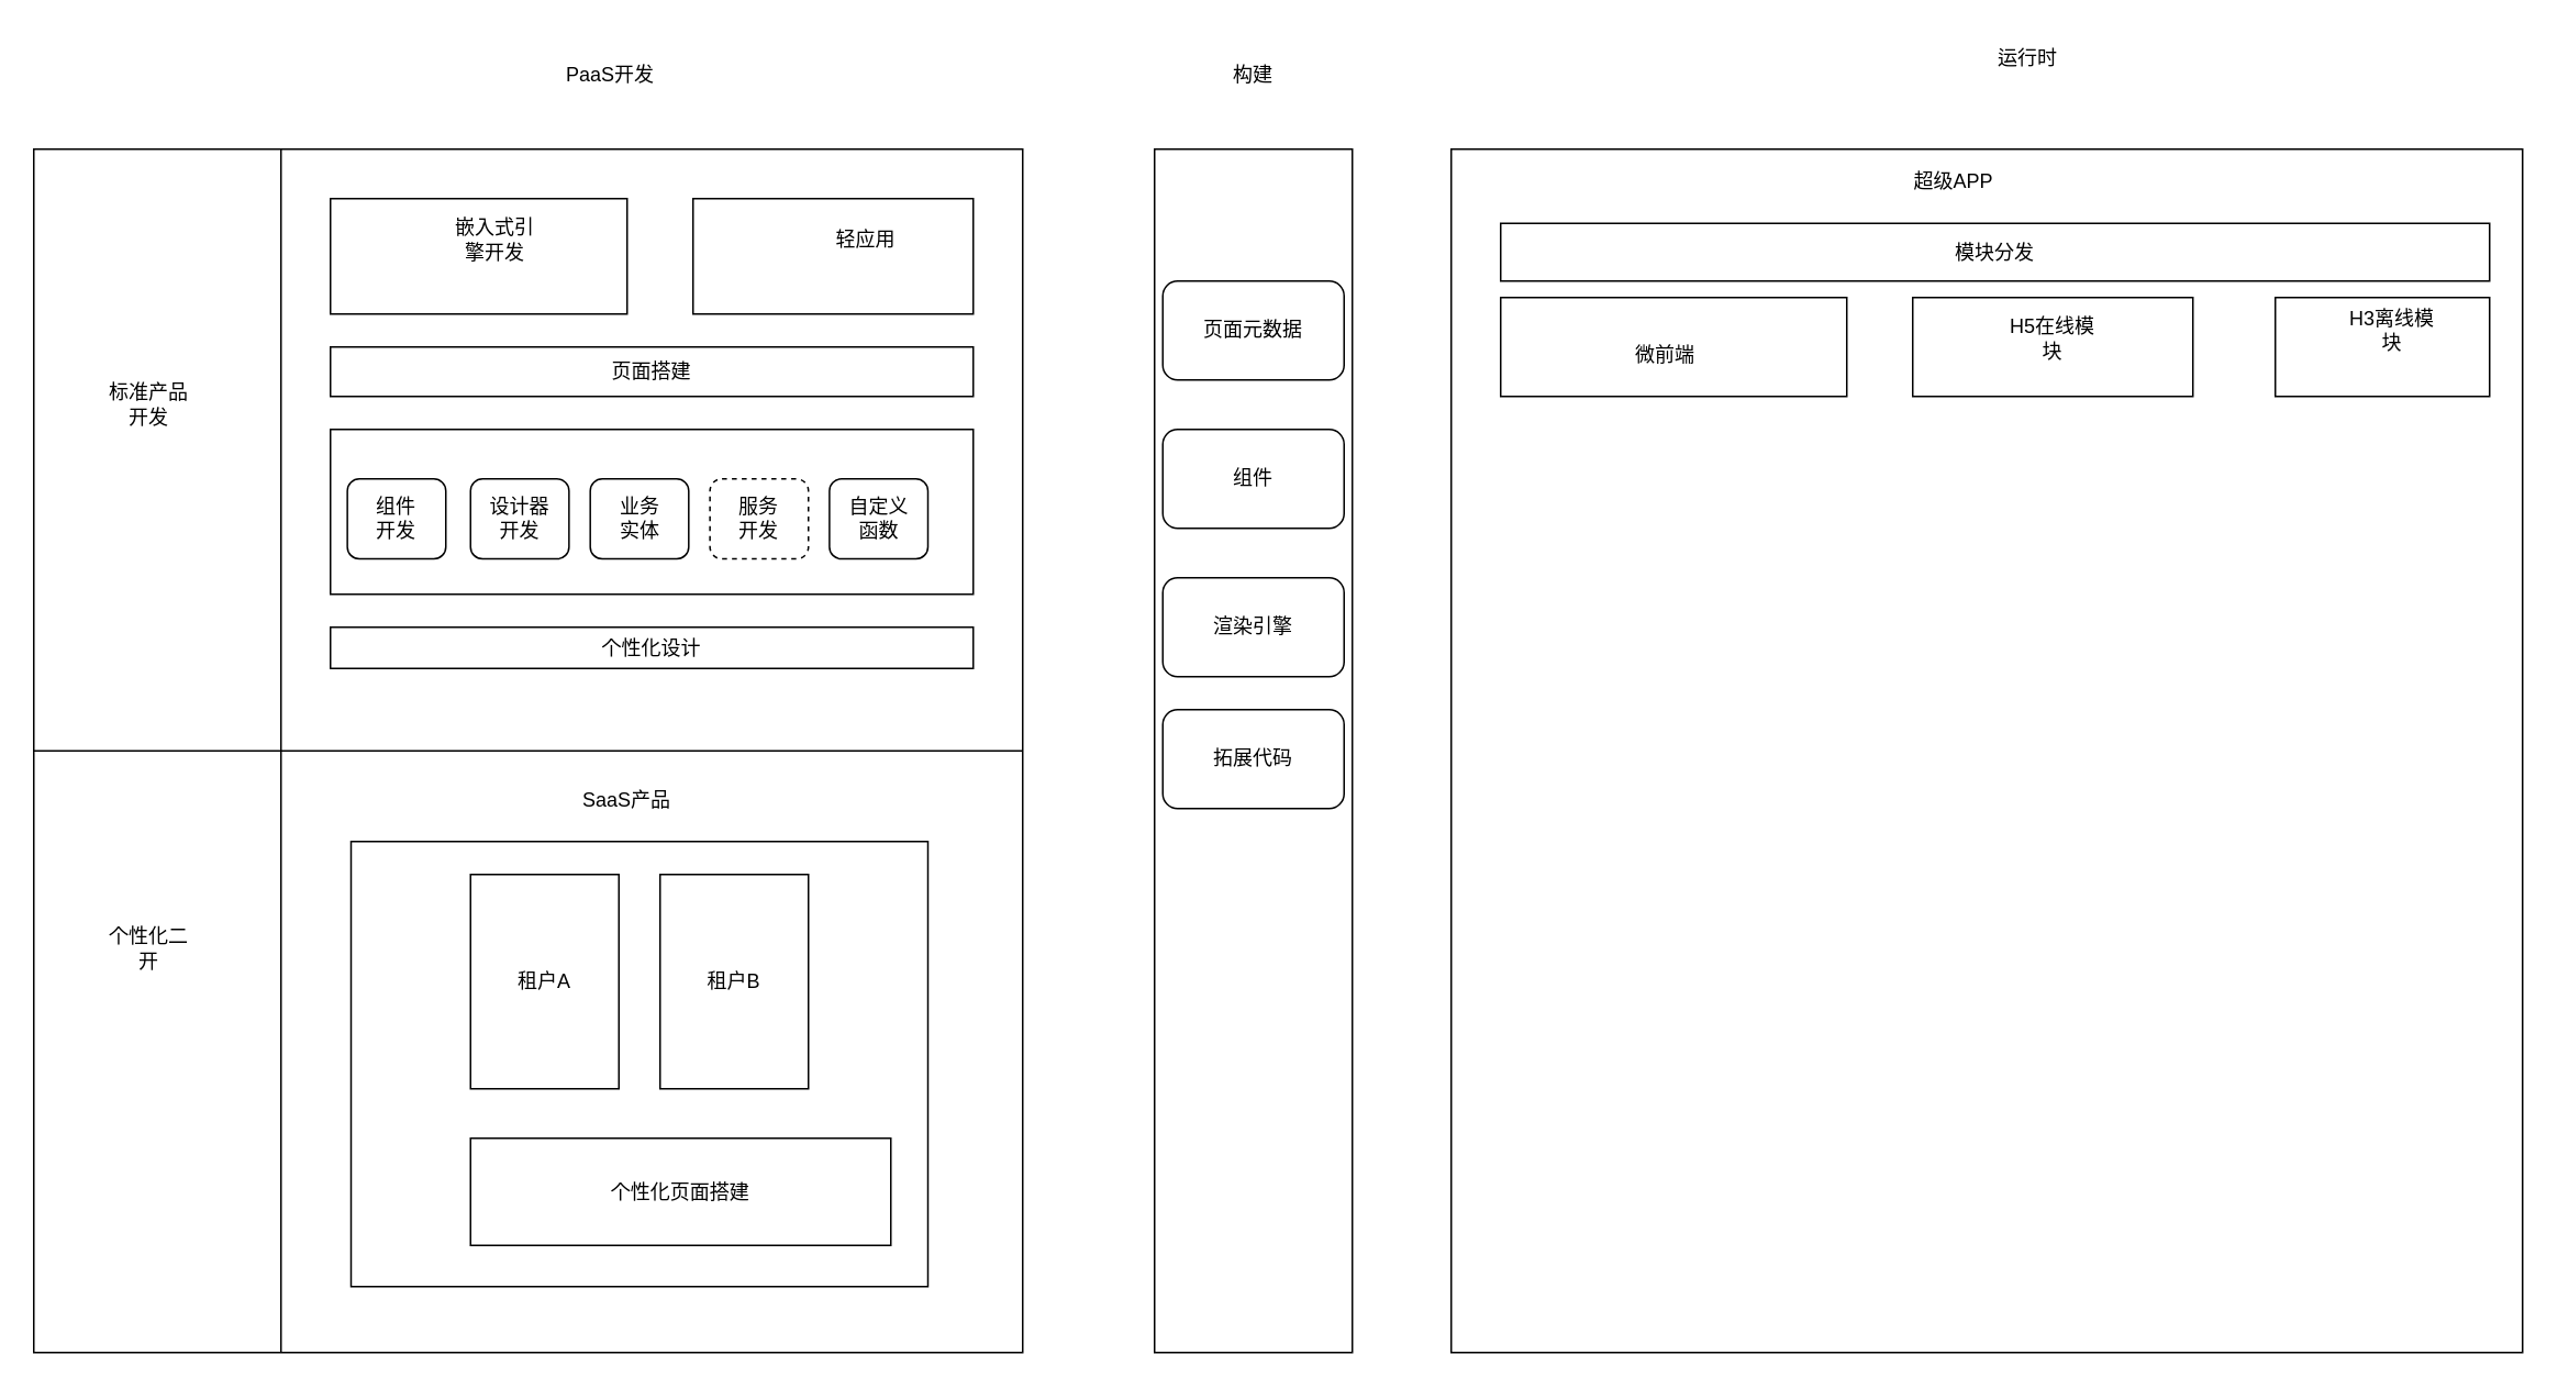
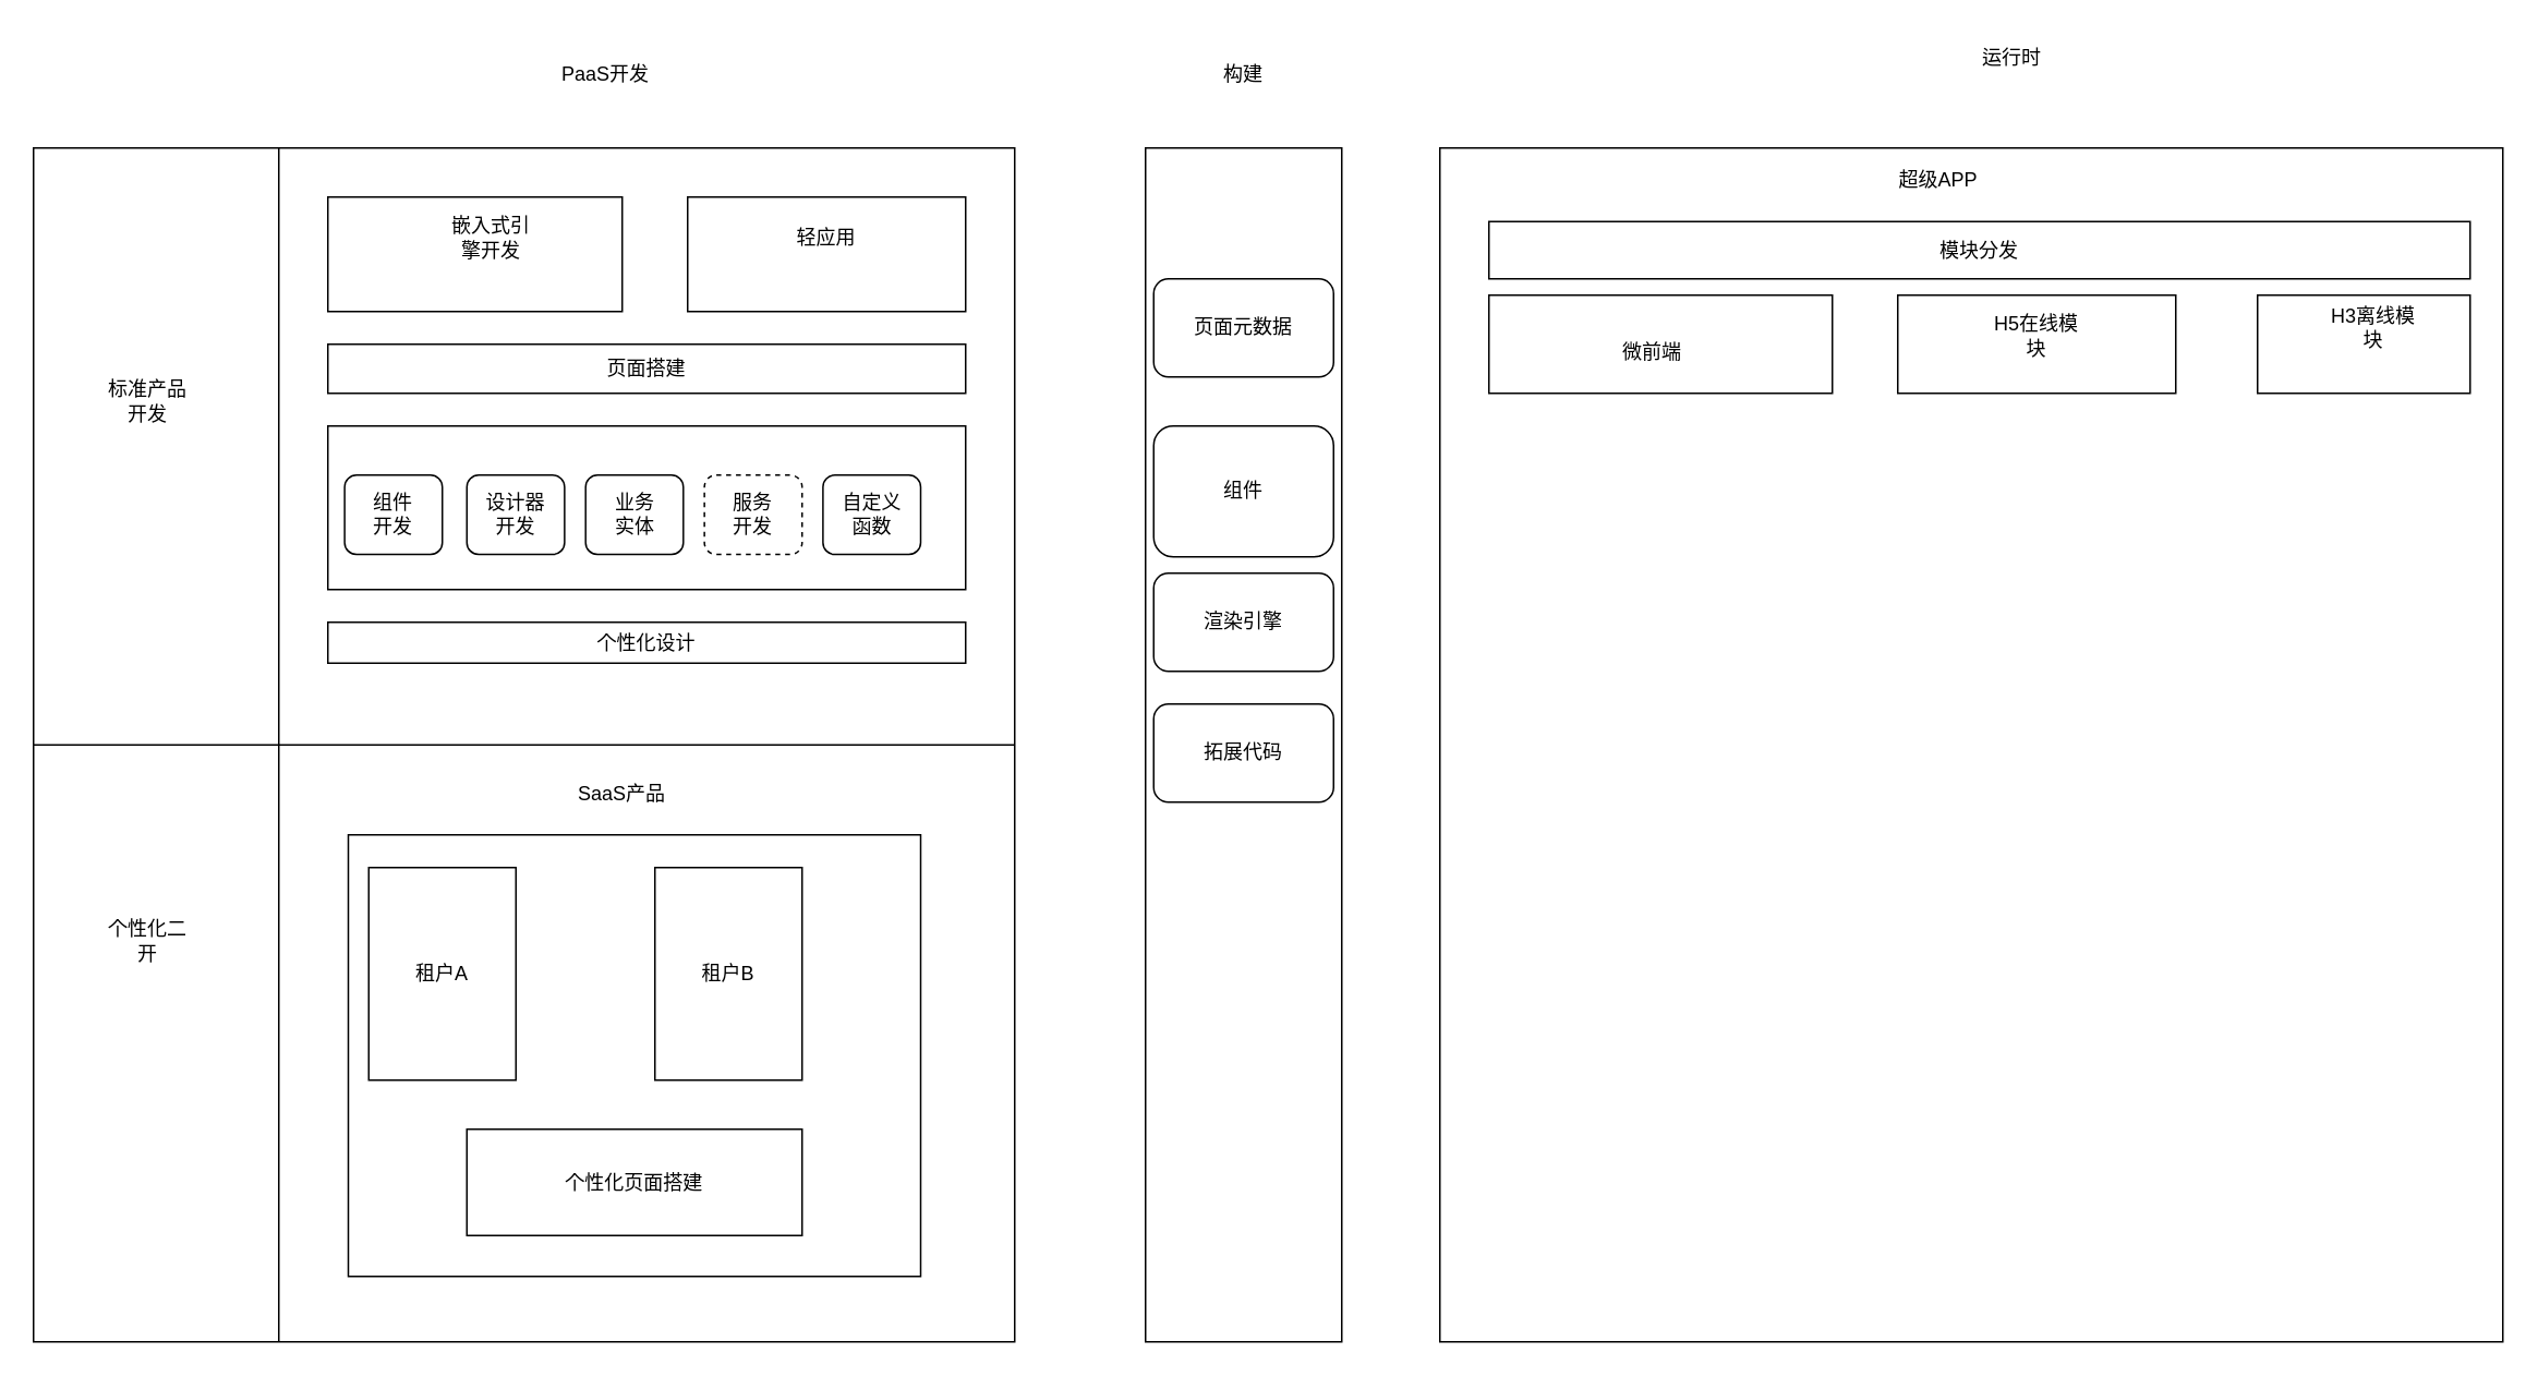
  <mxCell id="0" />
  <mxCell id="1" parent="0" />
  <mxCell id="2" value="" style="rounded=0;whiteSpace=wrap;html=1;fillColor=none;" vertex="1" parent="1"><mxGeometry x="20" y="90" width="600" height="730" as="geometry" /></mxCell>
  <mxCell id="3" value="" style="endArrow=none;html=1;rounded=0;entryX=0;entryY=0.5;entryDx=0;entryDy=0;exitX=1;exitY=0.5;exitDx=0;exitDy=0;" edge="1" parent="1" source="2" target="2"><mxGeometry width="50" height="50" relative="1" as="geometry"><mxPoint x="30" y="520" as="sourcePoint" /><mxPoint x="80" y="470" as="targetPoint" /></mxGeometry></mxCell>
  <mxCell id="4" value="" style="endArrow=none;html=1;rounded=0;entryX=0.25;entryY=0;entryDx=0;entryDy=0;exitX=0.25;exitY=1;exitDx=0;exitDy=0;" edge="1" parent="1" source="2" target="2"><mxGeometry width="50" height="50" relative="1" as="geometry"><mxPoint x="50" y="220" as="sourcePoint" /><mxPoint x="100" y="170" as="targetPoint" /></mxGeometry></mxCell>
  <mxCell id="5" value="标准产品开发" style="text;html=1;strokeColor=none;fillColor=none;align=center;verticalAlign=middle;whiteSpace=wrap;rounded=0;" vertex="1" parent="1"><mxGeometry x="60" y="230" width="60" height="30" as="geometry" /></mxCell>
  <mxCell id="6" value="个性化二开" style="text;html=1;strokeColor=none;fillColor=none;align=center;verticalAlign=middle;whiteSpace=wrap;rounded=0;" vertex="1" parent="1"><mxGeometry x="60" y="560" width="60" height="30" as="geometry" /></mxCell>
  <mxCell id="7" value="PaaS开发" style="text;html=1;strokeColor=none;fillColor=none;align=center;verticalAlign=middle;whiteSpace=wrap;rounded=0;" vertex="1" parent="1"><mxGeometry x="340" y="30" width="60" height="30" as="geometry" /></mxCell>
  <mxCell id="8" value="" style="rounded=0;whiteSpace=wrap;html=1;fillColor=none;" vertex="1" parent="1"><mxGeometry x="200" y="120" width="180" height="70" as="geometry" /></mxCell>
  <mxCell id="9" value="" style="rounded=0;whiteSpace=wrap;html=1;fillColor=none;" vertex="1" parent="1"><mxGeometry x="700" y="90" width="120" height="730" as="geometry" /></mxCell>
  <mxCell id="10" value="构建" style="text;html=1;strokeColor=none;fillColor=none;align=center;verticalAlign=middle;whiteSpace=wrap;rounded=0;" vertex="1" parent="1"><mxGeometry x="730" y="30" width="60" height="30" as="geometry" /></mxCell>
  <mxCell id="11" value="" style="rounded=0;whiteSpace=wrap;html=1;fillColor=none;" vertex="1" parent="1"><mxGeometry x="880" y="90" width="650" height="730" as="geometry" /></mxCell>
  <mxCell id="12" value="运行时" style="text;html=1;strokeColor=none;fillColor=none;align=center;verticalAlign=middle;whiteSpace=wrap;rounded=0;" vertex="1" parent="1"><mxGeometry x="1200" y="20" width="60" height="30" as="geometry" /></mxCell>
  <mxCell id="13" value="嵌入式引擎开发" style="text;html=1;strokeColor=none;fillColor=none;align=center;verticalAlign=middle;whiteSpace=wrap;rounded=0;" vertex="1" parent="1"><mxGeometry x="270" y="130" width="60" height="30" as="geometry" /></mxCell>
  <mxCell id="14" value="" style="rounded=0;whiteSpace=wrap;html=1;fillColor=none;" vertex="1" parent="1"><mxGeometry x="420" y="120" width="170" height="70" as="geometry" /></mxCell>
- <mxCell id="15" value="轻应用" style="text;html=1;strokeColor=none;fillColor=none;align=center;verticalAlign=middle;whiteSpace=wrap;rounded=0;" vertex="1" parent="1"><mxGeometry x="495" y="130" width="60" height="30" as="geometry" /></mxCell>
+ <mxCell id="15" value="轻应用" style="text;html=1;strokeColor=none;fillColor=none;align=center;verticalAlign=middle;whiteSpace=wrap;rounded=0;" vertex="1" parent="1"><mxGeometry x="475" y="130" width="60" height="30" as="geometry" /></mxCell>
  <mxCell id="16" value="" style="rounded=0;whiteSpace=wrap;html=1;fillColor=none;" vertex="1" parent="1"><mxGeometry x="212.5" y="510" width="350" height="270" as="geometry" /></mxCell>
  <mxCell id="17" value="SaaS产品" style="text;html=1;strokeColor=none;fillColor=none;align=center;verticalAlign=middle;whiteSpace=wrap;rounded=0;" vertex="1" parent="1"><mxGeometry x="350" y="470" width="60" height="30" as="geometry" /></mxCell>
  <mxCell id="18" value="页面搭建" style="rounded=0;whiteSpace=wrap;html=1;fillColor=none;" vertex="1" parent="1"><mxGeometry x="200" y="210" width="390" height="30" as="geometry" /></mxCell>
- <mxCell id="19" value="租户A" style="rounded=0;whiteSpace=wrap;html=1;fillColor=none;" vertex="1" parent="1"><mxGeometry x="285" y="530" width="90" height="130" as="geometry" /></mxCell>
+ <mxCell id="19" value="租户A" style="rounded=0;whiteSpace=wrap;html=1;fillColor=none;" vertex="1" parent="1"><mxGeometry x="225" y="530" width="90" height="130" as="geometry" /></mxCell>
  <mxCell id="20" value="租户B" style="rounded=0;whiteSpace=wrap;html=1;fillColor=none;" vertex="1" parent="1"><mxGeometry x="400" y="530" width="90" height="130" as="geometry" /></mxCell>
- <mxCell id="21" value="个性化页面搭建" style="rounded=0;whiteSpace=wrap;html=1;fillColor=none;" vertex="1" parent="1"><mxGeometry x="285" y="690" width="255" height="65" as="geometry" /></mxCell>
+ <mxCell id="21" value="个性化页面搭建" style="rounded=0;whiteSpace=wrap;html=1;fillColor=none;" vertex="1" parent="1"><mxGeometry x="285" y="690" width="205" height="65" as="geometry" /></mxCell>
  <mxCell id="22" value="个性化设计" style="rounded=0;whiteSpace=wrap;html=1;fillColor=none;" vertex="1" parent="1"><mxGeometry x="200" y="380" width="390" height="25" as="geometry" /></mxCell>
  <mxCell id="23" value="页面元数据" style="rounded=1;whiteSpace=wrap;html=1;fillColor=none;" vertex="1" parent="1"><mxGeometry x="705" y="170" width="110" height="60" as="geometry" /></mxCell>
- <mxCell id="24" value="组件" style="rounded=1;whiteSpace=wrap;html=1;fillColor=none;" vertex="1" parent="1"><mxGeometry x="705" y="260" width="110" height="60" as="geometry" /></mxCell>
+ <mxCell id="24" value="组件" style="rounded=1;whiteSpace=wrap;html=1;fillColor=none;" vertex="1" parent="1"><mxGeometry x="705" y="260" width="110" height="80" as="geometry" /></mxCell>
  <mxCell id="25" value="渲染引擎" style="rounded=1;whiteSpace=wrap;html=1;fillColor=none;" vertex="1" parent="1"><mxGeometry x="705" y="350" width="110" height="60" as="geometry" /></mxCell>
  <mxCell id="26" value="" style="rounded=0;whiteSpace=wrap;html=1;fillColor=none;" vertex="1" parent="1"><mxGeometry x="200" y="260" width="390" height="100" as="geometry" /></mxCell>
  <mxCell id="27" value="组件&lt;br&gt;开发" style="rounded=1;whiteSpace=wrap;html=1;fillColor=none;" vertex="1" parent="1"><mxGeometry x="210.26" y="290" width="59.74" height="48.57" as="geometry" /></mxCell>
  <mxCell id="28" value="设计器&lt;br&gt;开发" style="rounded=1;whiteSpace=wrap;html=1;fillColor=none;" vertex="1" parent="1"><mxGeometry x="285" y="290" width="59.74" height="48.57" as="geometry" /></mxCell>
  <mxCell id="29" value="服务&lt;br&gt;开发" style="rounded=1;whiteSpace=wrap;html=1;fillColor=none;dashed=1;" vertex="1" parent="1"><mxGeometry x="430.26" y="290" width="59.74" height="48.57" as="geometry" /></mxCell>
  <mxCell id="30" value="业务&lt;br&gt;实体" style="rounded=1;whiteSpace=wrap;html=1;fillColor=none;" vertex="1" parent="1"><mxGeometry x="357.63" y="290" width="59.74" height="48.57" as="geometry" /></mxCell>
  <mxCell id="31" value="自定义&lt;br&gt;函数" style="rounded=1;whiteSpace=wrap;html=1;fillColor=none;" vertex="1" parent="1"><mxGeometry x="502.76" y="290" width="59.74" height="48.57" as="geometry" /></mxCell>
  <mxCell id="32" value="拓展代码" style="rounded=1;whiteSpace=wrap;html=1;fillColor=none;" vertex="1" parent="1"><mxGeometry x="705" y="430" width="110" height="60" as="geometry" /></mxCell>
  <mxCell id="33" value="" style="rounded=0;whiteSpace=wrap;html=1;fillColor=none;" vertex="1" parent="1"><mxGeometry x="910" y="180" width="210" height="60" as="geometry" /></mxCell>
  <mxCell id="34" value="微前端" style="text;html=1;strokeColor=none;fillColor=none;align=center;verticalAlign=middle;whiteSpace=wrap;rounded=0;" vertex="1" parent="1"><mxGeometry x="980" y="200" width="60" height="30" as="geometry" /></mxCell>
  <mxCell id="35" value="" style="rounded=0;whiteSpace=wrap;html=1;fillColor=none;" vertex="1" parent="1"><mxGeometry x="1160" y="180" width="170" height="60" as="geometry" /></mxCell>
  <mxCell id="36" value="H5在线模块" style="text;html=1;strokeColor=none;fillColor=none;align=center;verticalAlign=middle;whiteSpace=wrap;rounded=0;" vertex="1" parent="1"><mxGeometry x="1215" y="190" width="60" height="30" as="geometry" /></mxCell>
  <mxCell id="37" value="" style="rounded=0;whiteSpace=wrap;html=1;fillColor=none;" vertex="1" parent="1"><mxGeometry x="1380" y="180" width="130" height="60" as="geometry" /></mxCell>
  <mxCell id="38" value="H3离线模块" style="text;html=1;strokeColor=none;fillColor=none;align=center;verticalAlign=middle;whiteSpace=wrap;rounded=0;" vertex="1" parent="1"><mxGeometry x="1421" y="185" width="60" height="30" as="geometry" /></mxCell>
  <mxCell id="39" value="超级APP" style="text;html=1;strokeColor=none;fillColor=none;align=center;verticalAlign=middle;whiteSpace=wrap;rounded=0;" vertex="1" parent="1"><mxGeometry x="1155" y="95" width="60" height="30" as="geometry" /></mxCell>
  <mxCell id="40" value="模块分发" style="rounded=0;whiteSpace=wrap;html=1;fillColor=none;" vertex="1" parent="1"><mxGeometry x="910" y="135" width="600" height="35" as="geometry" /></mxCell>
